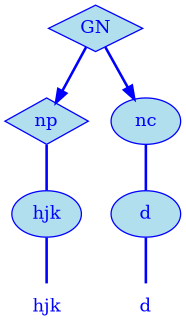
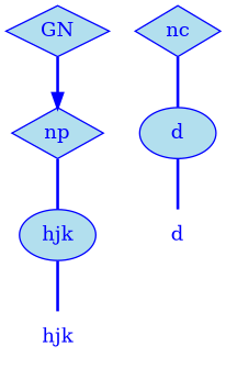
  digraph {
    node [fillcolor=lightblue2 fontcolor=blue shape=diamond color=blue style=filled]
    edge [arrowhead=none color=blue fontcolor=blue minlen=1 style=bold]
    n1 [height=0.50 label=hjk shape=plaintext width=0.75 color="" style=""]
    n2 [height=0.50 label=hjk shape=ellipse width=0.75]
    n3 [height=0.50 label=np width=0.75]
    n4 [height=0.50 label=d shape=plaintext width=0.75 color="" style=""]
    n5 [height=0.50 label=d shape=ellipse width=0.75]
-   n6 [height=0.50 label=nc shape=ellipse width=0.75]
+   n6 [height=0.50 label=nc width=0.75]
    n7 [arrowhead=doubleoctagon height=0.50 label=GN width=0.75]
    n2 -> n1
    n3 -> n2
    n5 -> n4
    n6 -> n5
    n7 -> n3 [shape=normal arrowhead=""]
-   n7 -> n6 [shape=normal arrowhead=""]
  }
